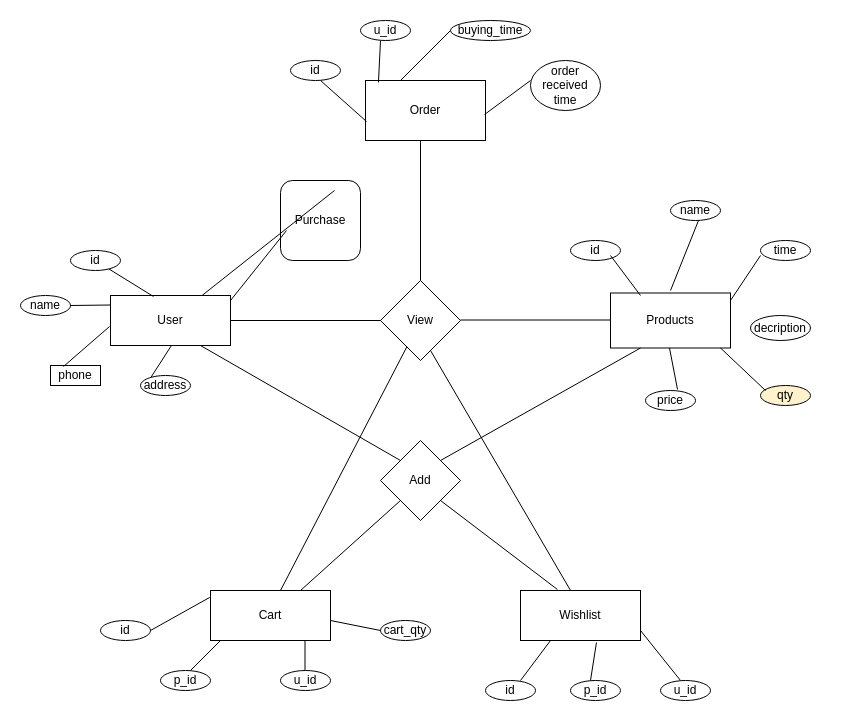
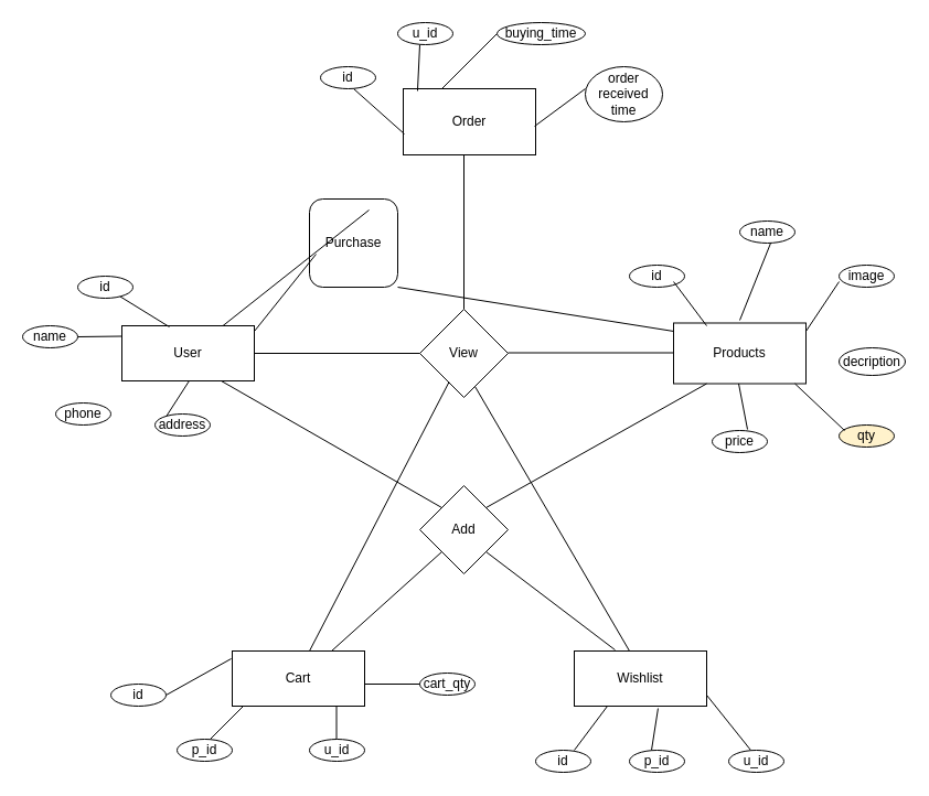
  <mxCell id="0" />
  <mxCell id="1" parent="0" />
  <mxCell id="2" value="User" style="rounded=0;whiteSpace=wrap;html=1;" vertex="1" parent="1"><mxGeometry x="110" y="295" width="120" height="50" as="geometry" /></mxCell>
  <mxCell id="3" value="Products" style="rounded=0;whiteSpace=wrap;html=1;" vertex="1" parent="1"><mxGeometry x="610" y="292.5" width="120" height="55" as="geometry" /></mxCell>
  <mxCell id="4" value="View" style="rhombus;whiteSpace=wrap;html=1;rounded=0;" vertex="1" parent="1"><mxGeometry x="380" y="280" width="80" height="80" as="geometry" /></mxCell>
  <mxCell id="5" value="" style="endArrow=none;html=1;rounded=0;entryX=0;entryY=0.5;entryDx=0;entryDy=0;" edge="1" parent="1" target="4"><mxGeometry width="50" height="50" relative="1" as="geometry"><mxPoint x="230" y="320" as="sourcePoint" /><mxPoint x="280" y="270" as="targetPoint" /></mxGeometry></mxCell>
  <mxCell id="6" value="" style="endArrow=none;html=1;rounded=0;entryX=0;entryY=0.5;entryDx=0;entryDy=0;" edge="1" parent="1"><mxGeometry width="50" height="50" relative="1" as="geometry"><mxPoint x="460" y="319.5" as="sourcePoint" /><mxPoint x="610" y="319.5" as="targetPoint" /></mxGeometry></mxCell>
  <mxCell id="7" value="Add" style="rhombus;whiteSpace=wrap;html=1;rounded=0;" vertex="1" parent="1"><mxGeometry x="380" y="440" width="80" height="80" as="geometry" /></mxCell>
  <mxCell id="8" value="" style="endArrow=none;html=1;rounded=0;entryX=0;entryY=0.5;entryDx=0;entryDy=0;exitX=0.75;exitY=1;exitDx=0;exitDy=0;" edge="1" parent="1" source="2"><mxGeometry width="50" height="50" relative="1" as="geometry"><mxPoint x="250" y="460" as="sourcePoint" /><mxPoint x="400" y="460" as="targetPoint" /></mxGeometry></mxCell>
  <mxCell id="9" value="" style="endArrow=none;html=1;rounded=0;entryX=0.25;entryY=1;entryDx=0;entryDy=0;" edge="1" parent="1" target="3"><mxGeometry width="50" height="50" relative="1" as="geometry"><mxPoint x="440" y="460" as="sourcePoint" /><mxPoint x="590" y="460" as="targetPoint" /></mxGeometry></mxCell>
  <mxCell id="10" value="Cart" style="rounded=0;whiteSpace=wrap;html=1;" vertex="1" parent="1"><mxGeometry x="210" y="590" width="120" height="50" as="geometry" /></mxCell>
  <mxCell id="11" value="Wishlist" style="rounded=0;whiteSpace=wrap;html=1;" vertex="1" parent="1"><mxGeometry x="520" y="590" width="120" height="50" as="geometry" /></mxCell>
  <mxCell id="12" value="" style="endArrow=none;html=1;rounded=0;entryX=0;entryY=0.5;entryDx=0;entryDy=0;exitX=0.75;exitY=0;exitDx=0;exitDy=0;" edge="1" parent="1" source="10"><mxGeometry width="50" height="50" relative="1" as="geometry"><mxPoint x="250" y="500" as="sourcePoint" /><mxPoint x="400" y="500" as="targetPoint" /></mxGeometry></mxCell>
  <mxCell id="13" value="" style="endArrow=none;html=1;rounded=0;entryX=0.308;entryY=-0.02;entryDx=0;entryDy=0;entryPerimeter=0;" edge="1" parent="1" target="11"><mxGeometry width="50" height="50" relative="1" as="geometry"><mxPoint x="440" y="500" as="sourcePoint" /><mxPoint x="590" y="500" as="targetPoint" /></mxGeometry></mxCell>
  <mxCell id="14" value="" style="endArrow=none;html=1;rounded=0;" edge="1" parent="1" target="4"><mxGeometry width="50" height="50" relative="1" as="geometry"><mxPoint x="280" y="590" as="sourcePoint" /><mxPoint x="310" y="480" as="targetPoint" /></mxGeometry></mxCell>
  <mxCell id="15" value="" style="endArrow=none;html=1;rounded=0;entryX=0.417;entryY=0;entryDx=0;entryDy=0;entryPerimeter=0;" edge="1" parent="1" target="11"><mxGeometry width="50" height="50" relative="1" as="geometry"><mxPoint x="430" y="350" as="sourcePoint" /><mxPoint x="590" y="344" as="targetPoint" /></mxGeometry></mxCell>
  <mxCell id="16" value="Order" style="rounded=0;whiteSpace=wrap;html=1;" vertex="1" parent="1"><mxGeometry x="365" y="80" width="120" height="60" as="geometry" /></mxCell>
  <mxCell id="17" value="" style="endArrow=none;html=1;rounded=0;exitX=0.5;exitY=0;exitDx=0;exitDy=0;" edge="1" parent="1" source="4"><mxGeometry width="50" height="50" relative="1" as="geometry"><mxPoint x="400" y="230" as="sourcePoint" /><mxPoint x="420" y="140" as="targetPoint" /></mxGeometry></mxCell>
  <mxCell id="18" value="Purchase" style="whiteSpace=wrap;html=1;rounded=1;" vertex="1" parent="1"><mxGeometry x="280" y="180" width="80" height="80" as="geometry" /></mxCell>
  <mxCell id="19" value="" style="endArrow=none;html=1;rounded=0;entryX=0.075;entryY=0.625;entryDx=0;entryDy=0;entryPerimeter=0;" edge="1" parent="1" target="18"><mxGeometry width="50" height="50" relative="1" as="geometry"><mxPoint x="230" y="300" as="sourcePoint" /><mxPoint x="280" y="250" as="targetPoint" /></mxGeometry></mxCell>
+ <mxCell id="20" value="" style="endArrow=none;html=1;rounded=0;entryX=0;entryY=0.136;entryDx=0;entryDy=0;entryPerimeter=0;exitX=1;exitY=1;exitDx=0;exitDy=0;" edge="1" parent="1" source="18" target="3"><mxGeometry width="50" height="50" relative="1" as="geometry"><mxPoint x="355" y="250" as="sourcePoint" /><mxPoint x="425" y="260" as="targetPoint" /></mxGeometry></mxCell>
  <mxCell id="21" value="" style="endArrow=none;html=1;rounded=0;exitX=0.675;exitY=0.125;exitDx=0;exitDy=0;exitPerimeter=0;" edge="1" parent="1" source="18" target="2"><mxGeometry width="50" height="50" relative="1" as="geometry"><mxPoint x="330" y="200" as="sourcePoint" /><mxPoint x="380" y="150" as="targetPoint" /></mxGeometry></mxCell>
  <mxCell id="22" value="address" style="ellipse;whiteSpace=wrap;html=1;rounded=0;" vertex="1" parent="1"><mxGeometry x="140" y="375" width="50" height="20" as="geometry" /></mxCell>
- <mxCell id="23" value="phone" style="whiteSpace=wrap;html=1;rounded=0;" vertex="1" parent="1"><mxGeometry x="50" y="365" width="50" height="20" as="geometry" /></mxCell>
+ <mxCell id="23" value="phone" style="ellipse;whiteSpace=wrap;html=1;rounded=0;" vertex="1" parent="1"><mxGeometry x="50" y="365" width="50" height="20" as="geometry" /></mxCell>
  <mxCell id="24" value="name" style="ellipse;whiteSpace=wrap;html=1;rounded=0;" vertex="1" parent="1"><mxGeometry x="20" y="295" width="50" height="20" as="geometry" /></mxCell>
  <mxCell id="25" value="id" style="ellipse;whiteSpace=wrap;html=1;rounded=0;" vertex="1" parent="1"><mxGeometry x="70" y="250" width="50" height="20" as="geometry" /></mxCell>
- <mxCell id="26" value="" style="endArrow=none;html=1;fontSize=12;startSize=14;endSize=14;entryX=-0.008;entryY=0.62;entryDx=0;entryDy=0;entryPerimeter=0;exitX=0.26;exitY=0.05;exitDx=0;exitDy=0;exitPerimeter=0;" edge="1" parent="1" source="23" target="2"><mxGeometry width="50" height="50" relative="1" as="geometry"><mxPoint x="70" y="360" as="sourcePoint" /><mxPoint x="110" y="325" as="targetPoint" /></mxGeometry></mxCell>
  <mxCell id="27" value="" style="endArrow=none;html=1;fontSize=12;startSize=14;endSize=14;entryX=0.508;entryY=1;entryDx=0;entryDy=0;entryPerimeter=0;" edge="1" parent="1" target="2"><mxGeometry width="50" height="50" relative="1" as="geometry"><mxPoint x="150" y="377.5" as="sourcePoint" /><mxPoint x="180" y="347.5" as="targetPoint" /></mxGeometry></mxCell>
  <mxCell id="28" value="" style="endArrow=none;html=1;fontSize=12;startSize=14;endSize=14;" edge="1" parent="1" source="24"><mxGeometry width="50" height="50" relative="1" as="geometry"><mxPoint x="50" y="304.5" as="sourcePoint" /><mxPoint x="110" y="304.5" as="targetPoint" /></mxGeometry></mxCell>
  <mxCell id="29" value="" style="endArrow=none;html=1;fontSize=12;startSize=14;endSize=14;entryX=0.358;entryY=0.02;entryDx=0;entryDy=0;entryPerimeter=0;" edge="1" parent="1" source="25" target="2"><mxGeometry width="50" height="50" relative="1" as="geometry"><mxPoint x="120" y="262.5" as="sourcePoint" /><mxPoint x="160" y="293" as="targetPoint" /></mxGeometry></mxCell>
  <mxCell id="30" value="id" style="ellipse;whiteSpace=wrap;html=1;" vertex="1" parent="1"><mxGeometry x="290" y="60" width="50" height="20" as="geometry" /></mxCell>
  <mxCell id="31" value="u_id" style="ellipse;whiteSpace=wrap;html=1;" vertex="1" parent="1"><mxGeometry x="360" y="20" width="50" height="20" as="geometry" /></mxCell>
  <mxCell id="32" value="buying_time" style="ellipse;whiteSpace=wrap;html=1;" vertex="1" parent="1"><mxGeometry x="450" y="20" width="80" height="20" as="geometry" /></mxCell>
  <mxCell id="33" value="order received time" style="ellipse;whiteSpace=wrap;html=1;" vertex="1" parent="1"><mxGeometry x="530" y="60" width="70" height="50" as="geometry" /></mxCell>
- <mxCell id="34" value="time" style="ellipse;whiteSpace=wrap;html=1;" vertex="1" parent="1"><mxGeometry x="760" y="240" width="50" height="20" as="geometry" /></mxCell>
+ <mxCell id="34" value="image" style="ellipse;whiteSpace=wrap;html=1;" vertex="1" parent="1"><mxGeometry x="760" y="240" width="50" height="20" as="geometry" /></mxCell>
  <mxCell id="35" value="name" style="ellipse;whiteSpace=wrap;html=1;" vertex="1" parent="1"><mxGeometry x="670" y="200" width="50" height="20" as="geometry" /></mxCell>
  <mxCell id="36" value="id" style="ellipse;whiteSpace=wrap;html=1;" vertex="1" parent="1"><mxGeometry x="570" y="240" width="50" height="20" as="geometry" /></mxCell>
  <mxCell id="37" value="qty" style="ellipse;whiteSpace=wrap;html=1;fillColor=#fff2cc;" vertex="1" parent="1"><mxGeometry x="760" y="385" width="50" height="20" as="geometry" /></mxCell>
  <mxCell id="38" value="price" style="ellipse;whiteSpace=wrap;html=1;" vertex="1" parent="1"><mxGeometry x="645" y="390" width="50" height="20" as="geometry" /></mxCell>
- <mxCell id="39" value="decription" style="ellipse;whiteSpace=wrap;html=1;" vertex="1" parent="1"><mxGeometry x="750" y="315" width="60" height="25" as="geometry" /></mxCell>
+ <mxCell id="39" value="decription" style="ellipse;whiteSpace=wrap;html=1;" vertex="1" parent="1"><mxGeometry x="760" y="315" width="60" height="25" as="geometry" /></mxCell>
  <mxCell id="40" value="u_id" style="ellipse;whiteSpace=wrap;html=1;" vertex="1" parent="1"><mxGeometry x="660" y="680" width="50" height="20" as="geometry" /></mxCell>
  <mxCell id="41" value="p_id" style="ellipse;whiteSpace=wrap;html=1;" vertex="1" parent="1"><mxGeometry x="570" y="680" width="50" height="20" as="geometry" /></mxCell>
  <mxCell id="42" value="id" style="ellipse;whiteSpace=wrap;html=1;" vertex="1" parent="1"><mxGeometry x="485" y="680" width="50" height="20" as="geometry" /></mxCell>
- <mxCell id="43" value="cart_qty" style="ellipse;whiteSpace=wrap;html=1;" vertex="1" parent="1"><mxGeometry x="380" y="620" width="50" height="20" as="geometry" /></mxCell>
+ <mxCell id="43" value="cart_qty" style="ellipse;whiteSpace=wrap;html=1;" vertex="1" parent="1"><mxGeometry x="380" y="610" width="50" height="20" as="geometry" /></mxCell>
  <mxCell id="44" value="u_id" style="ellipse;whiteSpace=wrap;html=1;" vertex="1" parent="1"><mxGeometry x="280" y="670" width="50" height="20" as="geometry" /></mxCell>
  <mxCell id="45" value="p_id" style="ellipse;whiteSpace=wrap;html=1;" vertex="1" parent="1"><mxGeometry x="160" y="670" width="50" height="20" as="geometry" /></mxCell>
  <mxCell id="46" value="id" style="ellipse;whiteSpace=wrap;html=1;" vertex="1" parent="1"><mxGeometry x="100" y="620" width="50" height="20" as="geometry" /></mxCell>
  <mxCell id="47" value="" style="endArrow=none;html=1;fontSize=12;startSize=14;endSize=14;" edge="1" parent="1"><mxGeometry width="50" height="50" relative="1" as="geometry"><mxPoint x="400" y="80" as="sourcePoint" /><mxPoint x="450" y="30" as="targetPoint" /></mxGeometry></mxCell>
  <mxCell id="48" value="" style="endArrow=none;html=1;fontSize=12;startSize=14;endSize=14;exitX=0.992;exitY=0.567;exitDx=0;exitDy=0;exitPerimeter=0;" edge="1" parent="1" source="16"><mxGeometry width="50" height="50" relative="1" as="geometry"><mxPoint x="490" y="120" as="sourcePoint" /><mxPoint x="530" y="80" as="targetPoint" /></mxGeometry></mxCell>
  <mxCell id="49" value="" style="endArrow=none;html=1;fontSize=12;startSize=14;endSize=14;exitX=0.108;exitY=0.033;exitDx=0;exitDy=0;exitPerimeter=0;" edge="1" parent="1" source="16"><mxGeometry width="50" height="50" relative="1" as="geometry"><mxPoint x="390" y="70" as="sourcePoint" /><mxPoint x="380" y="40" as="targetPoint" /></mxGeometry></mxCell>
  <mxCell id="50" value="" style="endArrow=none;html=1;fontSize=12;startSize=14;endSize=14;exitX=0.008;exitY=0.683;exitDx=0;exitDy=0;exitPerimeter=0;" edge="1" parent="1" source="16"><mxGeometry width="50" height="50" relative="1" as="geometry"><mxPoint x="350" y="110" as="sourcePoint" /><mxPoint x="320" y="80" as="targetPoint" /></mxGeometry></mxCell>
  <mxCell id="51" value="" style="endArrow=none;html=1;fontSize=12;startSize=14;endSize=14;" edge="1" parent="1"><mxGeometry width="50" height="50" relative="1" as="geometry"><mxPoint x="190" y="670" as="sourcePoint" /><mxPoint x="220" y="640" as="targetPoint" /></mxGeometry></mxCell>
  <mxCell id="52" value="" style="endArrow=none;html=1;fontSize=12;startSize=14;endSize=14;" edge="1" parent="1"><mxGeometry width="50" height="50" relative="1" as="geometry"><mxPoint x="304.5" y="670" as="sourcePoint" /><mxPoint x="304.5" y="640" as="targetPoint" /></mxGeometry></mxCell>
  <mxCell id="53" value="" style="endArrow=none;html=1;fontSize=12;startSize=14;endSize=14;exitX=0;exitY=0.5;exitDx=0;exitDy=0;exitPerimeter=0;" edge="1" parent="1" source="43"><mxGeometry width="50" height="50" relative="1" as="geometry"><mxPoint x="370" y="620" as="sourcePoint" /><mxPoint x="330" y="620" as="targetPoint" /></mxGeometry></mxCell>
  <mxCell id="54" value="" style="endArrow=none;html=1;fontSize=12;startSize=14;endSize=14;" edge="1" parent="1"><mxGeometry width="50" height="50" relative="1" as="geometry"><mxPoint x="680" y="680" as="sourcePoint" /><mxPoint x="640" y="630" as="targetPoint" /></mxGeometry></mxCell>
  <mxCell id="55" value="" style="endArrow=none;html=1;fontSize=12;startSize=14;endSize=14;entryX=0.633;entryY=1.04;entryDx=0;entryDy=0;entryPerimeter=0;" edge="1" parent="1" target="11"><mxGeometry width="50" height="50" relative="1" as="geometry"><mxPoint x="590" y="680" as="sourcePoint" /><mxPoint x="590" y="630" as="targetPoint" /></mxGeometry></mxCell>
  <mxCell id="56" value="" style="endArrow=none;html=1;fontSize=12;startSize=14;endSize=14;" edge="1" parent="1"><mxGeometry width="50" height="50" relative="1" as="geometry"><mxPoint x="520" y="680" as="sourcePoint" /><mxPoint x="550" y="640" as="targetPoint" /></mxGeometry></mxCell>
  <mxCell id="57" value="" style="endArrow=none;html=1;fontSize=12;startSize=14;endSize=14;entryX=-0.008;entryY=0.14;entryDx=0;entryDy=0;entryPerimeter=0;" edge="1" parent="1" target="10"><mxGeometry width="50" height="50" relative="1" as="geometry"><mxPoint x="150" y="630" as="sourcePoint" /><mxPoint x="190" y="610" as="targetPoint" /></mxGeometry></mxCell>
  <mxCell id="58" value="" style="endArrow=none;html=1;fontSize=12;startSize=14;endSize=14;" edge="1" parent="1"><mxGeometry width="50" height="50" relative="1" as="geometry"><mxPoint x="640" y="295" as="sourcePoint" /><mxPoint x="610" y="255" as="targetPoint" /></mxGeometry></mxCell>
  <mxCell id="59" value="" style="endArrow=none;html=1;fontSize=12;startSize=14;endSize=14;entryX=0.56;entryY=1;entryDx=0;entryDy=0;entryPerimeter=0;" edge="1" parent="1" target="35"><mxGeometry width="50" height="50" relative="1" as="geometry"><mxPoint x="670" y="290" as="sourcePoint" /><mxPoint x="695" y="205" as="targetPoint" /></mxGeometry></mxCell>
  <mxCell id="60" value="" style="endArrow=none;html=1;fontSize=12;startSize=14;endSize=14;exitX=1;exitY=0.136;exitDx=0;exitDy=0;exitPerimeter=0;" edge="1" parent="1" source="3"><mxGeometry width="50" height="50" relative="1" as="geometry"><mxPoint x="730" y="290" as="sourcePoint" /><mxPoint x="760" y="255" as="targetPoint" /></mxGeometry></mxCell>
  <mxCell id="61" value="" style="endArrow=none;html=1;fontSize=12;startSize=14;endSize=14;exitX=0.64;exitY=-0.05;exitDx=0;exitDy=0;exitPerimeter=0;" edge="1" parent="1" source="38"><mxGeometry width="50" height="50" relative="1" as="geometry"><mxPoint x="669" y="387.5" as="sourcePoint" /><mxPoint x="669" y="347.5" as="targetPoint" /></mxGeometry></mxCell>
  <mxCell id="62" value="" style="endArrow=none;html=1;fontSize=12;startSize=14;endSize=14;entryX=0.1;entryY=0.25;entryDx=0;entryDy=0;entryPerimeter=0;" edge="1" parent="1" target="37"><mxGeometry width="50" height="50" relative="1" as="geometry"><mxPoint x="720" y="347.5" as="sourcePoint" /><mxPoint x="760" y="377.5" as="targetPoint" /></mxGeometry></mxCell>
